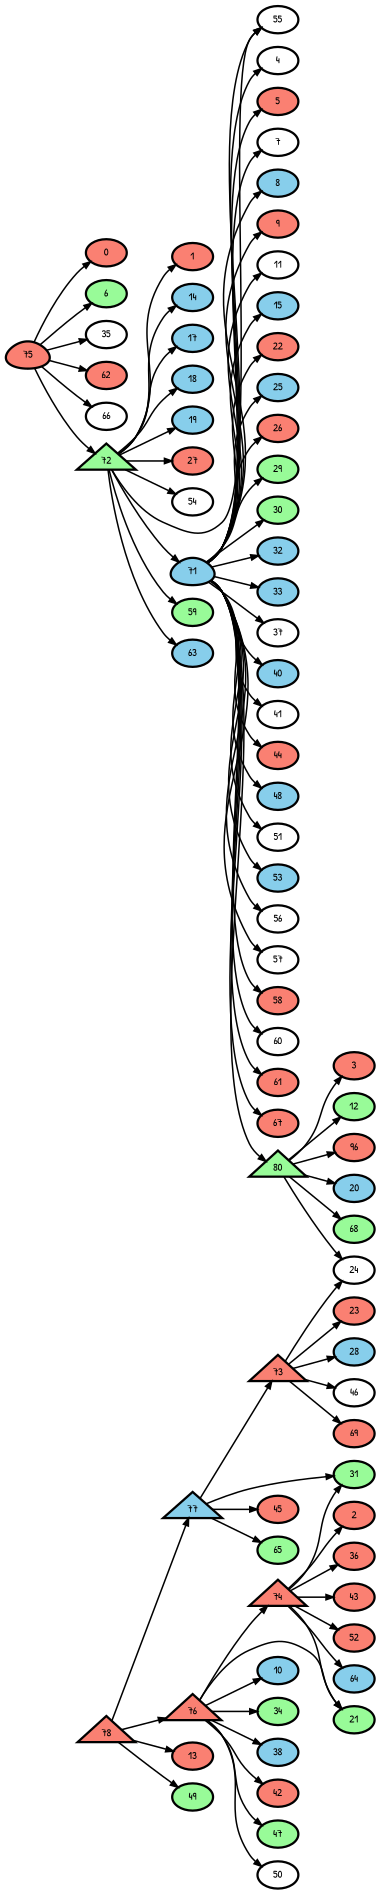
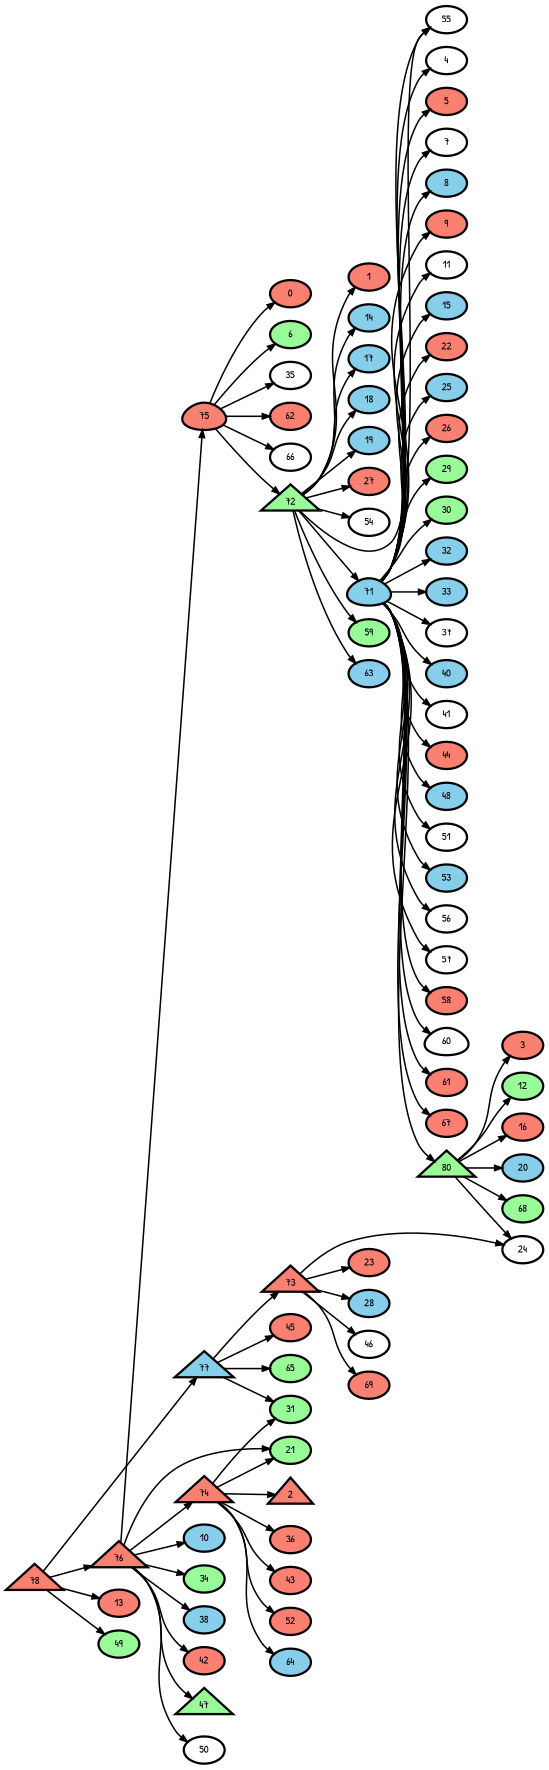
  digraph {
    fontname="Patrick Hand"
    rankdir=LR
    node [fillcolor=salmon fontname="Patrick Hand" penwidth=3 style=filled]
    edge [fontname="Patrick Hand" penwidth=2]
    n1 [label=0]
    n2 [label=1]
-   n3 [label=2]
+   n3 [label=2 shape=triangle]
    n4 [label=3]
    n5 [fillcolor=white label=4]
    n6 [label=5]
    n7 [fillcolor=palegreen label=6]
    n8 [fillcolor=white label=7]
    n9 [fillcolor=skyblue label=8]
    n10 [label=9]
    n11 [fillcolor=skyblue label=10]
    n12 [fillcolor=white label=11]
    n13 [fillcolor=palegreen label=12]
    n14 [label=13]
    n15 [fillcolor=skyblue label=14]
    n16 [fillcolor=skyblue label=15]
-   n17 [label=96]
+   n17 [label=16]
    n18 [fillcolor=skyblue label=17]
    n19 [fillcolor=skyblue label=18]
    n20 [fillcolor=skyblue label=19]
    n21 [fillcolor=skyblue label=20]
    n22 [fillcolor=palegreen label=21]
    n23 [label=22]
    n24 [label=23]
    n25 [fillcolor=white label=24]
    n26 [fillcolor=skyblue label=25]
    n27 [label=26]
    n28 [label=27]
    n29 [fillcolor=skyblue label=28]
    n30 [fillcolor=palegreen label=29]
    n31 [fillcolor=palegreen label=30]
    n32 [fillcolor=palegreen label=31]
    n33 [fillcolor=skyblue label=32]
    n34 [fillcolor=skyblue label=33]
    n35 [fillcolor=palegreen label=34]
    n36 [fillcolor=white label=35]
    n37 [label=36]
    n38 [fillcolor=white label=37]
    n39 [fillcolor=skyblue label=38]
    n40 [fillcolor=skyblue label=40]
    n41 [fillcolor=white label=41]
    n42 [label=42]
    n43 [label=43]
    n44 [label=44]
    n45 [label=45]
    n46 [fillcolor=white label=46]
-   n47 [fillcolor=palegreen label=47]
+   n47 [fillcolor=palegreen label=47 shape=triangle]
    n48 [fillcolor=skyblue label=48]
    n49 [fillcolor=palegreen label=49]
    n50 [fillcolor=white label=50]
    n51 [fillcolor=white label=51]
    n52 [label=52]
    n53 [fillcolor=skyblue label=53]
    n54 [fillcolor=white label=54]
    n55 [fillcolor=white label=55]
    n56 [fillcolor=white label=56]
    n57 [fillcolor=white label=57]
    n58 [label=58]
    n59 [fillcolor=palegreen label=59]
-   n60 [fillcolor=white label=60]
+   n60 [fillcolor=white label=60 shape=egg]
    n61 [label=61]
    n62 [label=62]
    n63 [fillcolor=skyblue label=63]
    n64 [fillcolor=skyblue label=64]
    n65 [fillcolor=palegreen label=65]
    n66 [fillcolor=white label=66]
    n67 [label=67]
    n68 [fillcolor=palegreen label=68]
    n69 [label=69]
    n70 [fillcolor=skyblue label=71 shape=egg]
    n71 [fillcolor=palegreen label=80 shape=triangle]
    n72 [label=75 shape=egg]
    n73 [fillcolor=palegreen label=72 shape=triangle]
    n74 [label=73 shape=triangle]
    n75 [label=74 shape=triangle]
    n76 [label=76 shape=triangle]
    n77 [fillcolor=skyblue label=77 shape=triangle]
    n78 [label=78 shape=triangle]
    n70 -> n5
    n70 -> n6
    n70 -> n8
    n70 -> n9
    n70 -> n10
    n70 -> n12
    n70 -> n16
    n70 -> n23
    n70 -> n26
    n70 -> n27
    n70 -> n30
    n70 -> n31
    n70 -> n33
    n70 -> n34
    n70 -> n38
    n70 -> n40
    n70 -> n41
    n70 -> n44
    n70 -> n48
    n70 -> n51
    n70 -> n53
    n70 -> n55
    n70 -> n56
    n70 -> n57
    n70 -> n58
    n70 -> n60
    n70 -> n61
    n70 -> n67
    n70 -> n71
    n71 -> n4
    n71 -> n13
    n71 -> n17
    n71 -> n21
    n71 -> n25
    n71 -> n68
    n72 -> n1
    n72 -> n7
    n72 -> n36
    n72 -> n62
    n72 -> n66
    n72 -> n73
    n73 -> n2
    n73 -> n15
    n73 -> n18
    n73 -> n19
    n73 -> n20
    n73 -> n28
    n73 -> n54
    n73 -> n55
    n73 -> n59
    n73 -> n63
    n73 -> n70
    n74 -> n24
    n74 -> n25
    n74 -> n29
    n74 -> n46
    n74 -> n69
    n75 -> n3
    n75 -> n22
    n75 -> n32
    n75 -> n37
    n75 -> n43
    n75 -> n52
    n75 -> n64
    n76 -> n11
    n76 -> n22
    n76 -> n35
    n76 -> n39
    n76 -> n42
    n76 -> n47
    n76 -> n50
+   n76 -> n72
    n76 -> n75
    n77 -> n32
    n77 -> n45
    n77 -> n65
    n77 -> n74
    n78 -> n14
    n78 -> n49
    n78 -> n76
    n78 -> n77
  }
